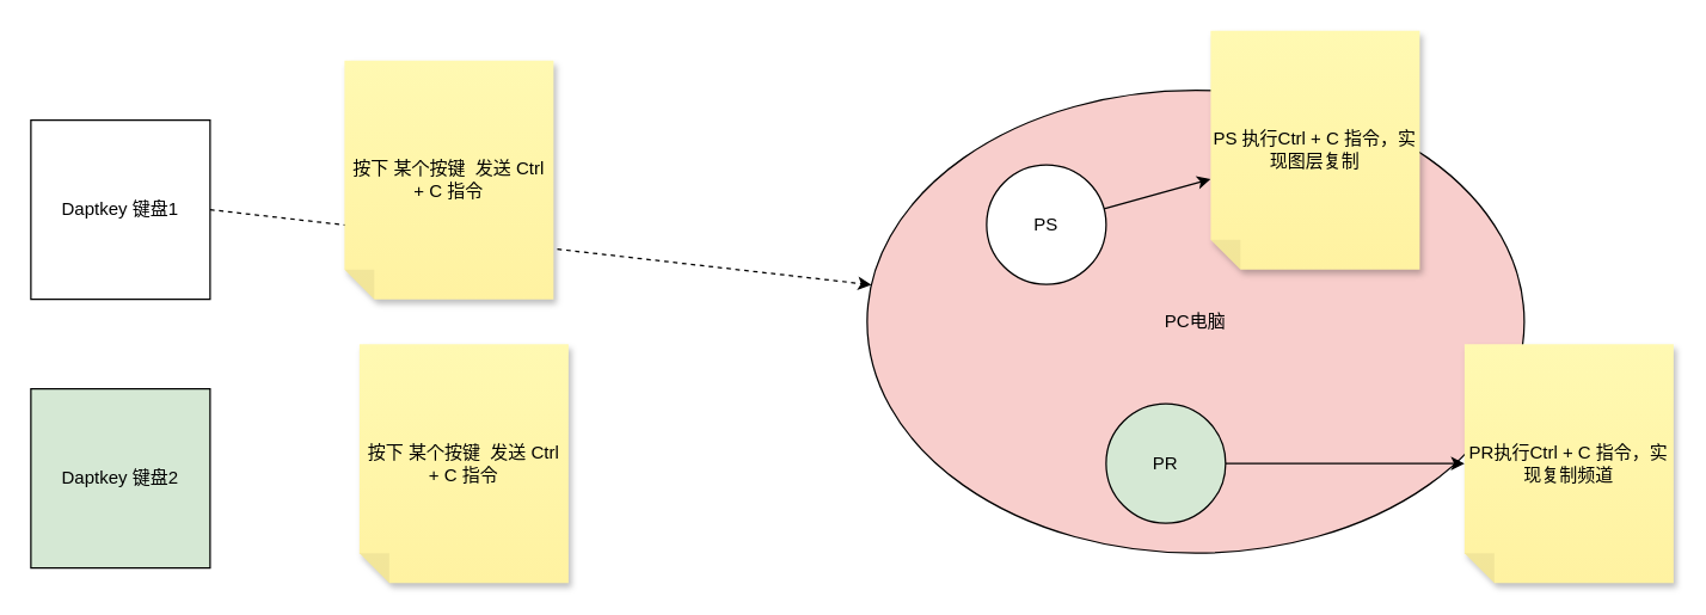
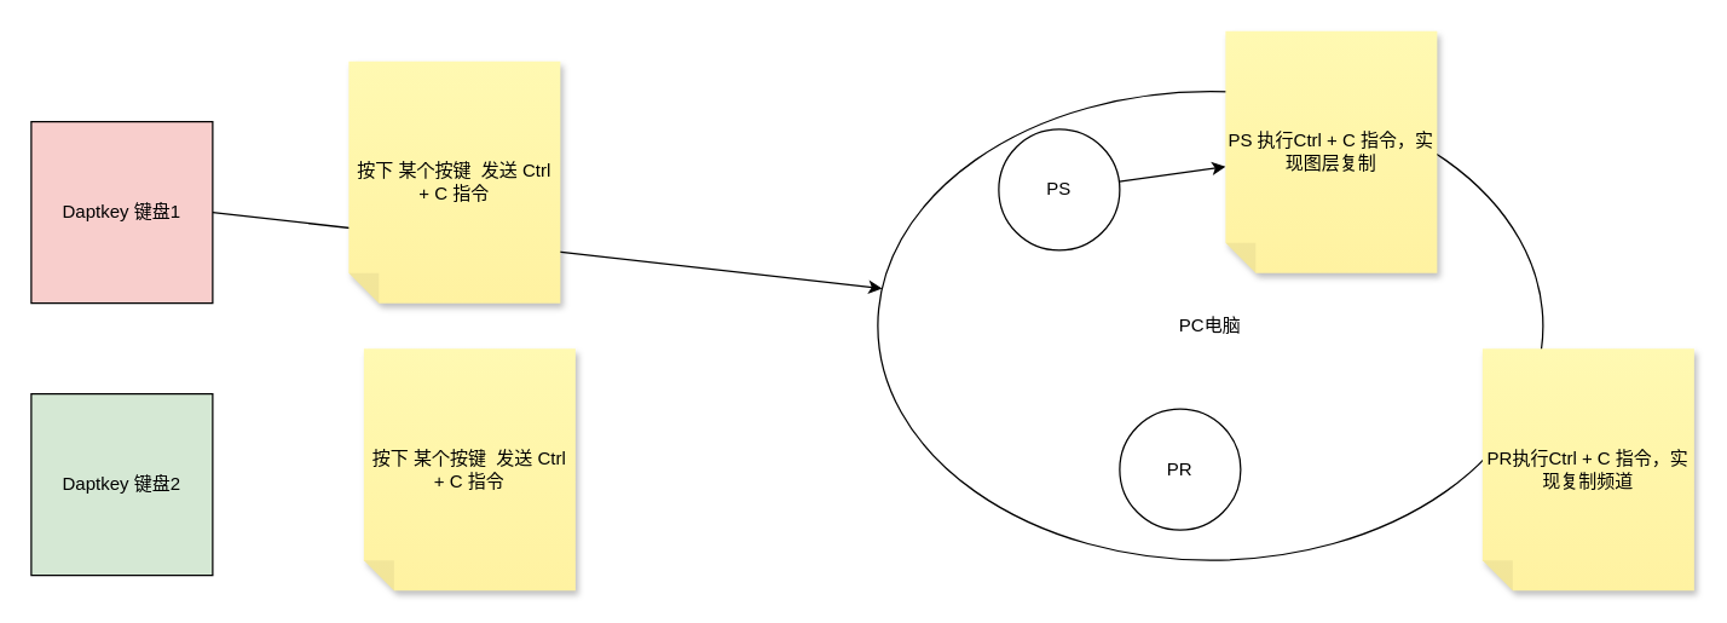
  <mxCell id="0" />
  <mxCell id="1" parent="0" />
- <mxCell id="2" style="edgeStyle=none;html=1;exitX=1;exitY=0.5;exitDx=0;exitDy=0;dashed=1;" edge="1" parent="1" source="3" target="5"><mxGeometry relative="1" as="geometry" /></mxCell>
- <mxCell id="3" value="Daptkey 键盘1" style="whiteSpace=wrap;html=1;aspect=fixed;" vertex="1" parent="1"><mxGeometry x="20" y="80" width="120" height="120" as="geometry" /></mxCell>
+ <mxCell id="2" style="edgeStyle=none;html=1;exitX=1;exitY=0.5;exitDx=0;exitDy=0;" edge="1" parent="1" source="3" target="5"><mxGeometry relative="1" as="geometry" /></mxCell>
+ <mxCell id="3" value="Daptkey 键盘1" style="whiteSpace=wrap;html=1;aspect=fixed;fillColor=#f8cecc;" vertex="1" parent="1"><mxGeometry x="20" y="80" width="120" height="120" as="geometry" /></mxCell>
  <mxCell id="4" value="Daptkey 键盘2" style="whiteSpace=wrap;html=1;aspect=fixed;fillColor=#d5e8d4;" vertex="1" parent="1"><mxGeometry x="20" y="260" width="120" height="120" as="geometry" /></mxCell>
- <mxCell id="5" value="PC电脑" style="ellipse;whiteSpace=wrap;html=1;fillColor=#f8cecc;" vertex="1" parent="1"><mxGeometry x="580" y="60" width="440" height="310" as="geometry" /></mxCell>
+ <mxCell id="5" value="PC电脑" style="ellipse;whiteSpace=wrap;html=1;" vertex="1" parent="1"><mxGeometry x="580" y="60" width="440" height="310" as="geometry" /></mxCell>
  <mxCell id="6" value="按下 某个按键&amp;nbsp; 发送 Ctrl + C 指令" style="shape=note;whiteSpace=wrap;html=1;backgroundOutline=1;fontColor=#000000;darkOpacity=0.05;fillColor=#FFF9B2;strokeColor=none;fillStyle=solid;direction=west;gradientDirection=north;gradientColor=#FFF2A1;shadow=1;size=20;pointerEvents=1;" vertex="1" parent="1"><mxGeometry x="230" y="40" width="140" height="160" as="geometry" /></mxCell>
  <mxCell id="7" value="按下 某个按键&amp;nbsp; 发送 Ctrl + C 指令" style="shape=note;whiteSpace=wrap;html=1;backgroundOutline=1;fontColor=#000000;darkOpacity=0.05;fillColor=#FFF9B2;strokeColor=none;fillStyle=solid;direction=west;gradientDirection=north;gradientColor=#FFF2A1;shadow=1;size=20;pointerEvents=1;" vertex="1" parent="1"><mxGeometry x="240" y="230" width="140" height="160" as="geometry" /></mxCell>
  <mxCell id="8" style="edgeStyle=none;html=1;" edge="1" parent="1" source="9" target="12"><mxGeometry relative="1" as="geometry" /></mxCell>
- <mxCell id="9" value="PS" style="ellipse;whiteSpace=wrap;html=1;aspect=fixed;" vertex="1" parent="1"><mxGeometry x="660" y="110" width="80" height="80" as="geometry" /></mxCell>
- <mxCell id="10" style="edgeStyle=none;html=1;" edge="1" parent="1" source="11" target="13"><mxGeometry relative="1" as="geometry" /></mxCell>
- <mxCell id="11" value="PR" style="ellipse;whiteSpace=wrap;html=1;aspect=fixed;fillColor=#d5e8d4;" vertex="1" parent="1"><mxGeometry x="740" y="270" width="80" height="80" as="geometry" /></mxCell>
+ <mxCell id="9" value="PS" style="ellipse;whiteSpace=wrap;html=1;aspect=fixed;" vertex="1" parent="1"><mxGeometry x="660" y="85" width="80" height="80" as="geometry" /></mxCell>
+ <mxCell id="11" value="PR" style="ellipse;whiteSpace=wrap;html=1;aspect=fixed;" vertex="1" parent="1"><mxGeometry x="740" y="270" width="80" height="80" as="geometry" /></mxCell>
  <mxCell id="12" value="PS 执行Ctrl + C 指令，实现图层复制" style="shape=note;whiteSpace=wrap;html=1;backgroundOutline=1;fontColor=#000000;darkOpacity=0.05;fillColor=#FFF9B2;strokeColor=none;fillStyle=solid;direction=west;gradientDirection=north;gradientColor=#FFF2A1;shadow=1;size=20;pointerEvents=1;" vertex="1" parent="1"><mxGeometry x="810" y="20" width="140" height="160" as="geometry" /></mxCell>
  <mxCell id="13" value="PR执行Ctrl + C 指令，实现复制频道" style="shape=note;whiteSpace=wrap;html=1;backgroundOutline=1;fontColor=#000000;darkOpacity=0.05;fillColor=#FFF9B2;strokeColor=none;fillStyle=solid;direction=west;gradientDirection=north;gradientColor=#FFF2A1;shadow=1;size=20;pointerEvents=1;" vertex="1" parent="1"><mxGeometry x="980" y="230" width="140" height="160" as="geometry" /></mxCell>
